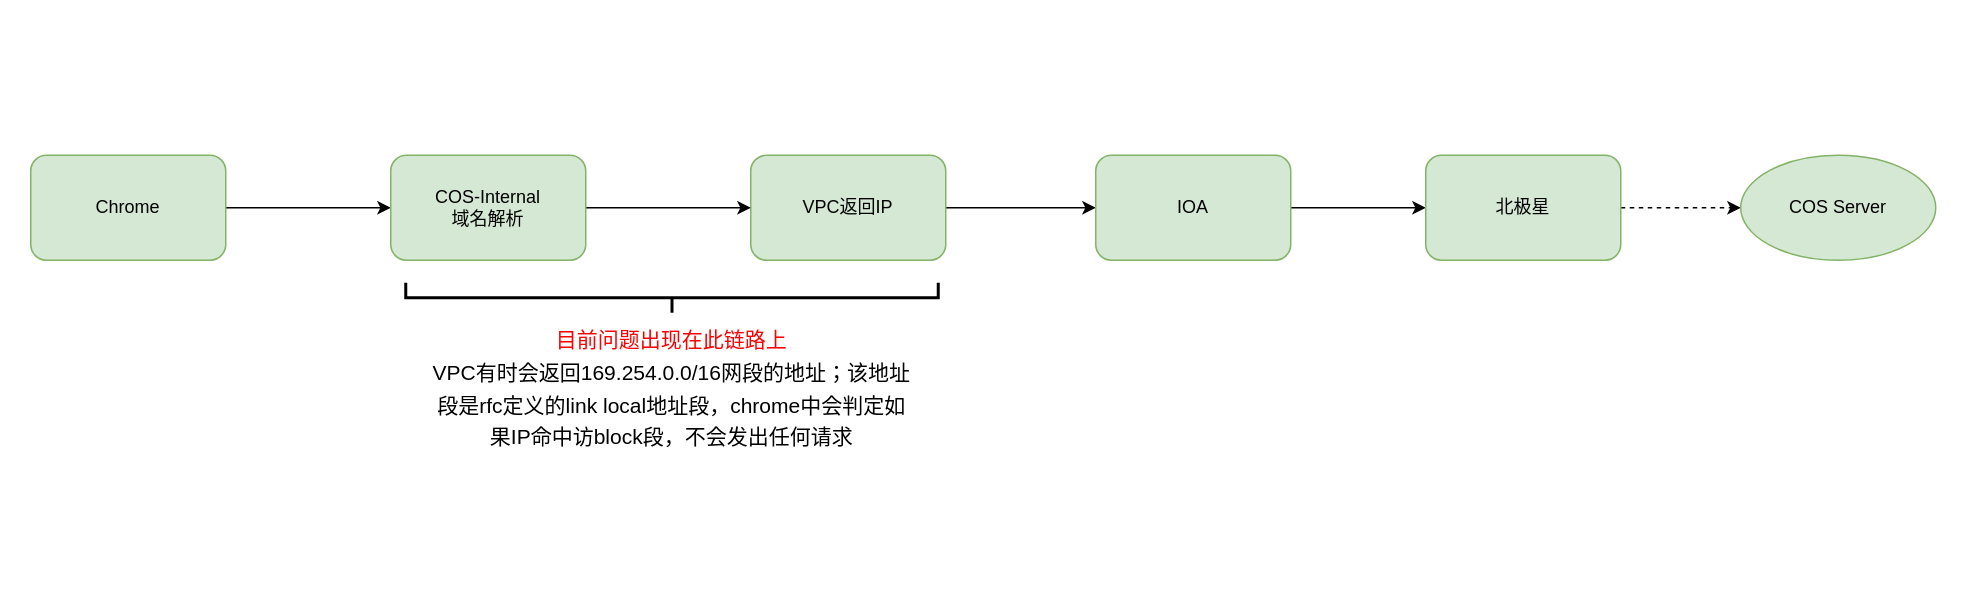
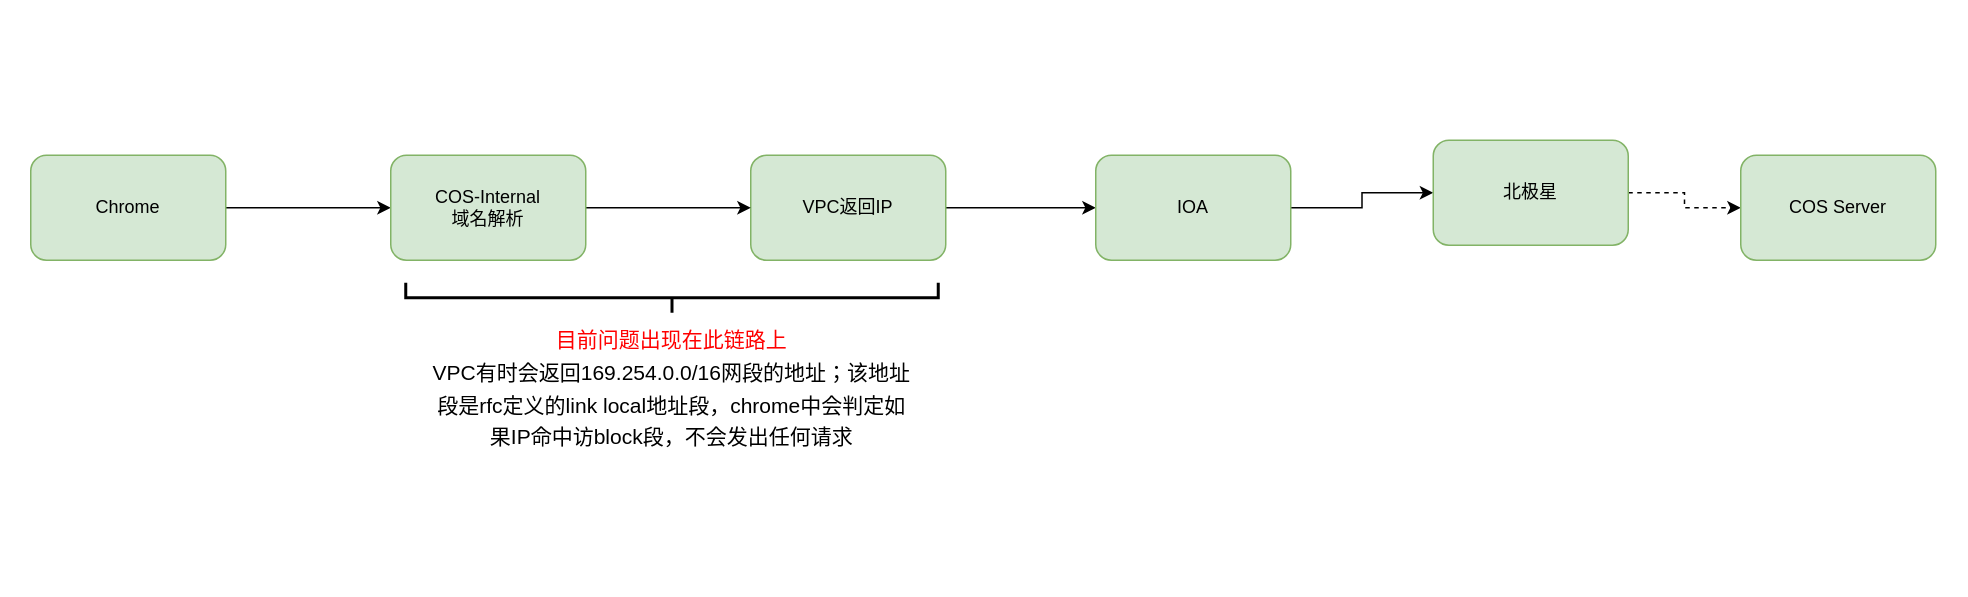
  <mxCell id="0" />
  <mxCell id="1" parent="0" />
  <mxCell id="2" style="edgeStyle=orthogonalEdgeStyle;rounded=0;orthogonalLoop=1;jettySize=auto;html=1;exitX=1;exitY=0.5;exitDx=0;exitDy=0;fontSize=18;" edge="1" parent="1" source="3" target="7"><mxGeometry relative="1" as="geometry" /></mxCell>
  <mxCell id="3" value="Chrome" style="rounded=1;whiteSpace=wrap;html=1;fillColor=#d5e8d4;strokeColor=#82b366;" vertex="1" parent="1"><mxGeometry x="20" y="103" width="130" height="70" as="geometry" /></mxCell>
  <mxCell id="4" style="edgeStyle=orthogonalEdgeStyle;rounded=0;orthogonalLoop=1;jettySize=auto;html=1;exitX=1;exitY=0.5;exitDx=0;exitDy=0;fontSize=18;" edge="1" parent="1" source="5" target="9"><mxGeometry relative="1" as="geometry" /></mxCell>
  <mxCell id="5" value="VPC返回IP" style="rounded=1;whiteSpace=wrap;html=1;fillColor=#d5e8d4;strokeColor=#82b366;" vertex="1" parent="1"><mxGeometry x="500" y="103" width="130" height="70" as="geometry" /></mxCell>
  <mxCell id="6" style="edgeStyle=orthogonalEdgeStyle;rounded=0;orthogonalLoop=1;jettySize=auto;html=1;exitX=1;exitY=0.5;exitDx=0;exitDy=0;fontSize=18;" edge="1" parent="1" source="7" target="5"><mxGeometry relative="1" as="geometry" /></mxCell>
  <mxCell id="7" value="COS-Internal&lt;br&gt;域名解析" style="rounded=1;whiteSpace=wrap;html=1;fillColor=#d5e8d4;strokeColor=#82b366;" vertex="1" parent="1"><mxGeometry x="260" y="103" width="130" height="70" as="geometry" /></mxCell>
  <mxCell id="8" style="edgeStyle=orthogonalEdgeStyle;rounded=0;orthogonalLoop=1;jettySize=auto;html=1;exitX=1;exitY=0.5;exitDx=0;exitDy=0;fontSize=18;" edge="1" parent="1" source="9" target="11"><mxGeometry relative="1" as="geometry" /></mxCell>
  <mxCell id="9" value="IOA" style="rounded=1;whiteSpace=wrap;html=1;fillColor=#d5e8d4;strokeColor=#82b366;" vertex="1" parent="1"><mxGeometry x="730" y="103" width="130" height="70" as="geometry" /></mxCell>
  <mxCell id="10" style="edgeStyle=orthogonalEdgeStyle;rounded=0;orthogonalLoop=1;jettySize=auto;html=1;exitX=1;exitY=0.5;exitDx=0;exitDy=0;entryX=0;entryY=0.5;entryDx=0;entryDy=0;fontSize=18;dashed=1;" edge="1" parent="1" source="11" target="12"><mxGeometry relative="1" as="geometry" /></mxCell>
- <mxCell id="11" value="北极星" style="rounded=1;whiteSpace=wrap;html=1;fillColor=#d5e8d4;strokeColor=#82b366;" vertex="1" parent="1"><mxGeometry x="950" y="103" width="130" height="70" as="geometry" /></mxCell>
- <mxCell id="12" value="COS Server" style="ellipse;whiteSpace=wrap;html=1;fillColor=#d5e8d4;strokeColor=#82b366;" vertex="1" parent="1"><mxGeometry x="1160" y="103" width="130" height="70" as="geometry" /></mxCell>
+ <mxCell id="11" value="北极星" style="rounded=1;whiteSpace=wrap;html=1;fillColor=#d5e8d4;strokeColor=#82b366;" vertex="1" parent="1"><mxGeometry x="955" y="93" width="130" height="70" as="geometry" /></mxCell>
+ <mxCell id="12" value="COS Server" style="rounded=1;whiteSpace=wrap;html=1;fillColor=#d5e8d4;strokeColor=#82b366;" vertex="1" parent="1"><mxGeometry x="1160" y="103" width="130" height="70" as="geometry" /></mxCell>
  <mxCell id="13" value="" style="strokeWidth=2;html=1;shape=mxgraph.flowchart.annotation_2;align=left;labelPosition=right;pointerEvents=1;fontSize=18;rotation=-90;" vertex="1" parent="1"><mxGeometry x="437.5" y="20.5" width="20" height="355" as="geometry" /></mxCell>
  <mxCell id="14" value="&lt;font style=&quot;font-size: 14px;&quot;&gt;&lt;font color=&quot;#ff0000&quot;&gt;目前问题出现在此链路上&lt;/font&gt;&lt;br&gt;VPC有时会返回169.254.0.0/16网段的地址；该地址段是rfc定义的link local地址段，chrome中会判定如果IP命中访block段，不会发出任何请求&lt;/font&gt;" style="text;html=1;strokeColor=none;fillColor=none;align=center;verticalAlign=middle;whiteSpace=wrap;rounded=0;fontSize=18;" vertex="1" parent="1"><mxGeometry x="286.25" y="203" width="322.5" height="110" as="geometry" /></mxCell>
